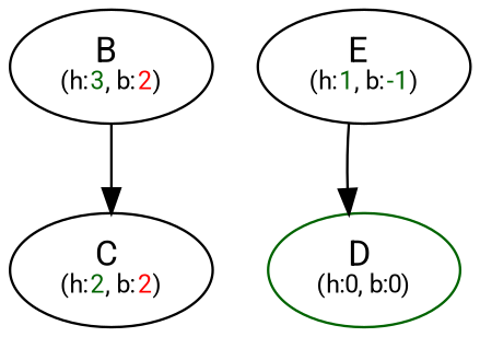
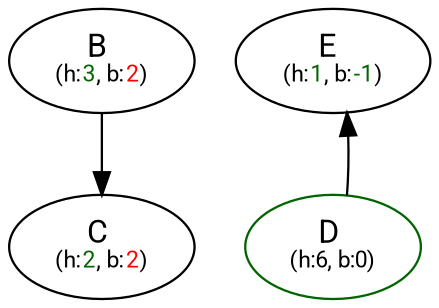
  digraph {
    fontname=Roboto
    node [fontname=Roboto]
    edge [fontname=Roboto]
    n1 [label=<B <br/><font point-size="10">(h:<font color="darkgreen">3</font>, b:<font color="red">2</font>)</font>>]
    n2 [label=<C <br/><font point-size="10">(h:<font color="darkgreen">2</font>, b:<font color="red">2</font>)</font>>]
    n3 [label=<E <br/><font point-size="10">(h:<font color="darkgreen">1</font>, b:<font color="darkgreen">-1</font>)</font>>]
-   n4 [color=darkgreen label=<D <br/><font point-size="10">(h:0, b:0)</font>>]
+   n4 [color=darkgreen label=<D <br/><font point-size="10">(h:6, b:0)</font>>]
    n1 -> n2
-   n3 -> n4
+   n4 -> n3
  }
